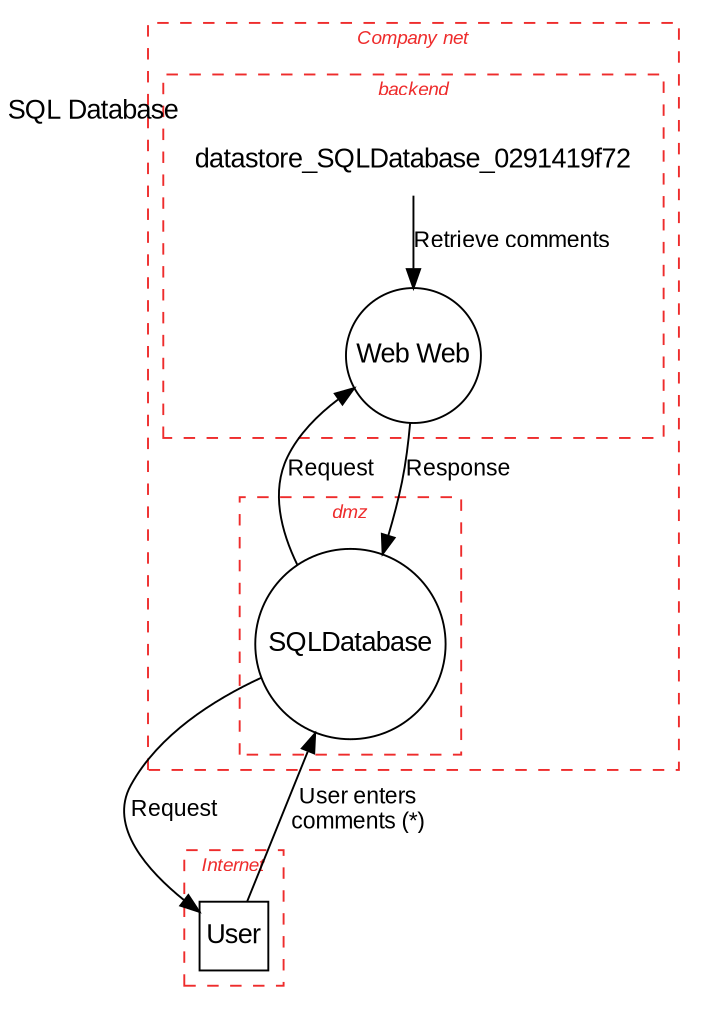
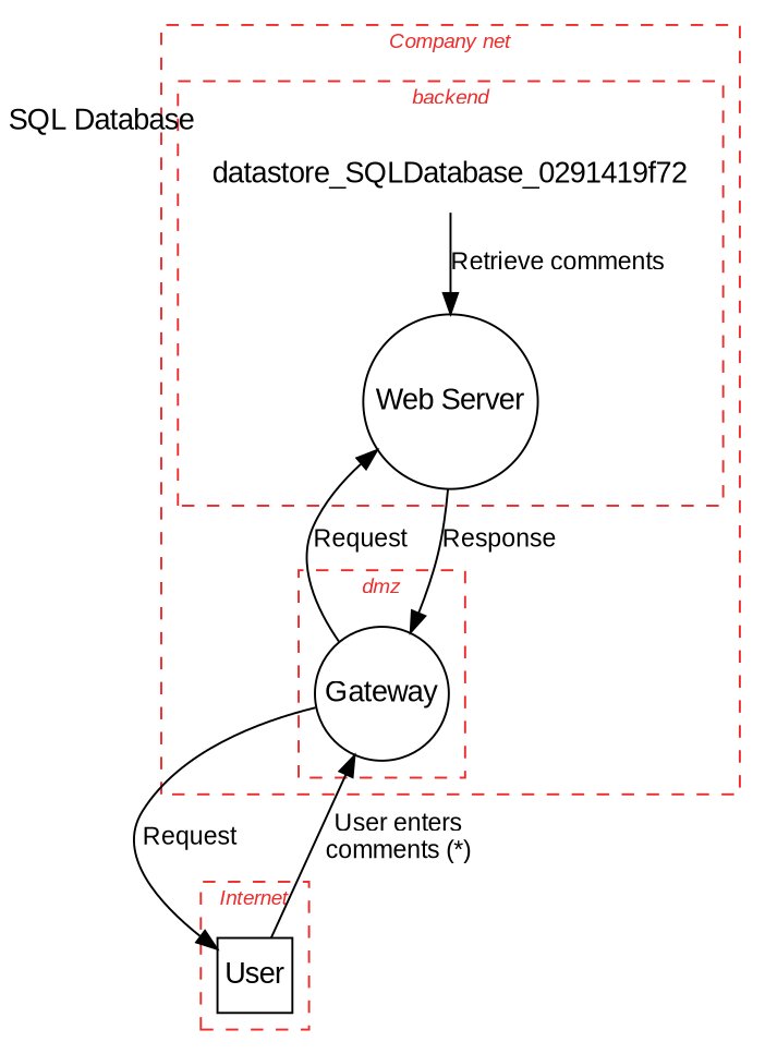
  digraph {
    fontname=Arial
    fontsize=20
    labelloc=t
    nodesep=1
    node [color=black fontcolor=black fontname=Arial fontsize=14 margin=0.02 rankdir=lr shape=circle]
    edge [arrowtail=onormal color=black dir=forward fontcolor=black fontname=Arial fontsize=12 shape=none]
-   n1 [label=SQLDatabase]
-   n2 [label="Web Web"]
+   n1 [label=Gateway]
+   n2 [label="Web Server"]
    datastore_SQLDatabase_0291419f72 [fixedsize=shape shape=none xlabel="SQL Database" margin=""]
    n4 [label=User shape=square]
    subgraph cluster_1 {
      color=firebrick2
      fontcolor=firebrick2
      fontsize=10
      label=<<i>Company net</i>>
      style=dashed
      subgraph cluster_2 {
        color=firebrick2
        fontcolor=firebrick2
        fontsize=10
        label=<<i>dmz</i>>
        style=dashed
        n1
      }
      subgraph cluster_3 {
        color=firebrick2
        fontcolor=firebrick2
        fontsize=10
        label=<<i>backend</i>>
        style=dashed
        n2
        datastore_SQLDatabase_0291419f72
      }
    }
    subgraph cluster_4 {
      color=firebrick2
      fontcolor=firebrick2
      fontsize=10
      label=<<i>Internet</i>>
      style=dashed
      n4
    }
    n1 -> n2 [label=Request]
    n1 -> n4 [label=Request]
    n2 -> n1 [label=Response]
    datastore_SQLDatabase_0291419f72 -> n2 [label="Retrieve comments"]
    n4 -> n1 [label="User enters\ncomments (*)"]
  }
